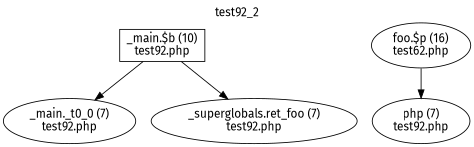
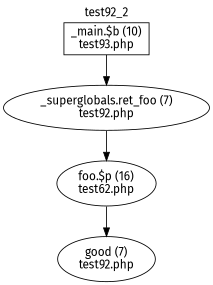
  digraph {
    fontname="Fira Sans"
    label=test92_2
    labelloc=t
    node [fontname="Fira Sans" shape=ellipse]
    edge [fontname="Fira Sans"]
-   n1 [label="_main.$b (10)\ntest92.php" shape=box]
-   n2 [label="_main._t0_0 (7)\ntest92.php"]
+   n1 [label="_main.$b (10)\ntest93.php" shape=box]
    n3 [label="_superglobals.ret_foo (7)\ntest92.php"]
    n4 [label="foo.$p (16)\ntest62.php"]
-   n5 [label="php (7)\ntest92.php"]
-   n1 -> n2
+   n5 [label="good (7)\ntest92.php"]
    n1 -> n3
+   n3 -> n4
    n4 -> n5
  }
